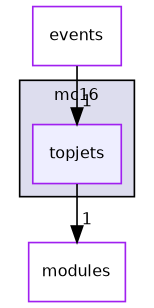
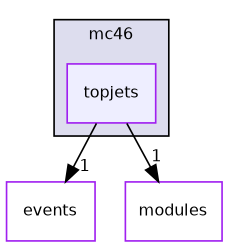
  digraph {
    compound=true
    node [color=purple fillcolor=white fontname=Helvetica fontsize=10 shape=box style=filled]
    edge [headlabel=1 labeldistance=1.5 labelfontname=Helvetica labelfontsize=10]
    n1 [fillcolor="#eeeeff" label=topjets pencolor=black]
    n2 [label=events]
    n3 [label=modules]
    subgraph cluster_1 {
      bgcolor="#ddddee"
      fontname=Helvetica
      fontsize=10
-     label=mc16
+     label=mc46
      pencolor=black
      n1
    }
-   n2 -> n1
+   n1 -> n2
    n1 -> n3
  }
